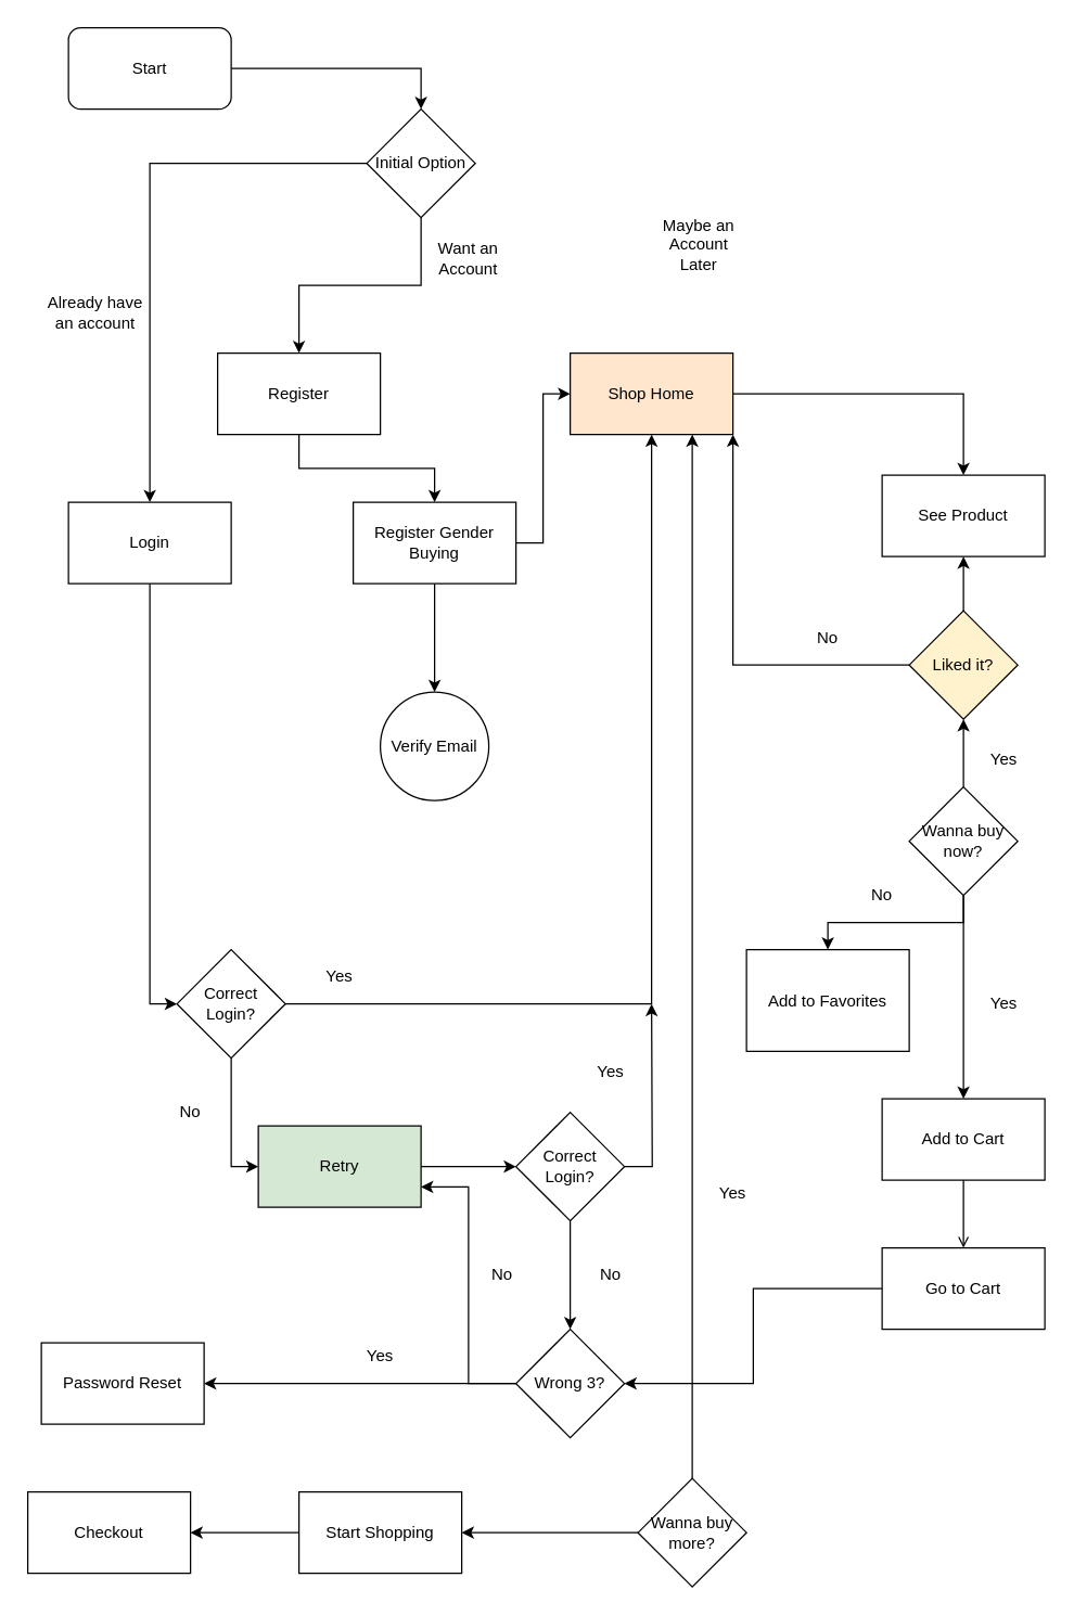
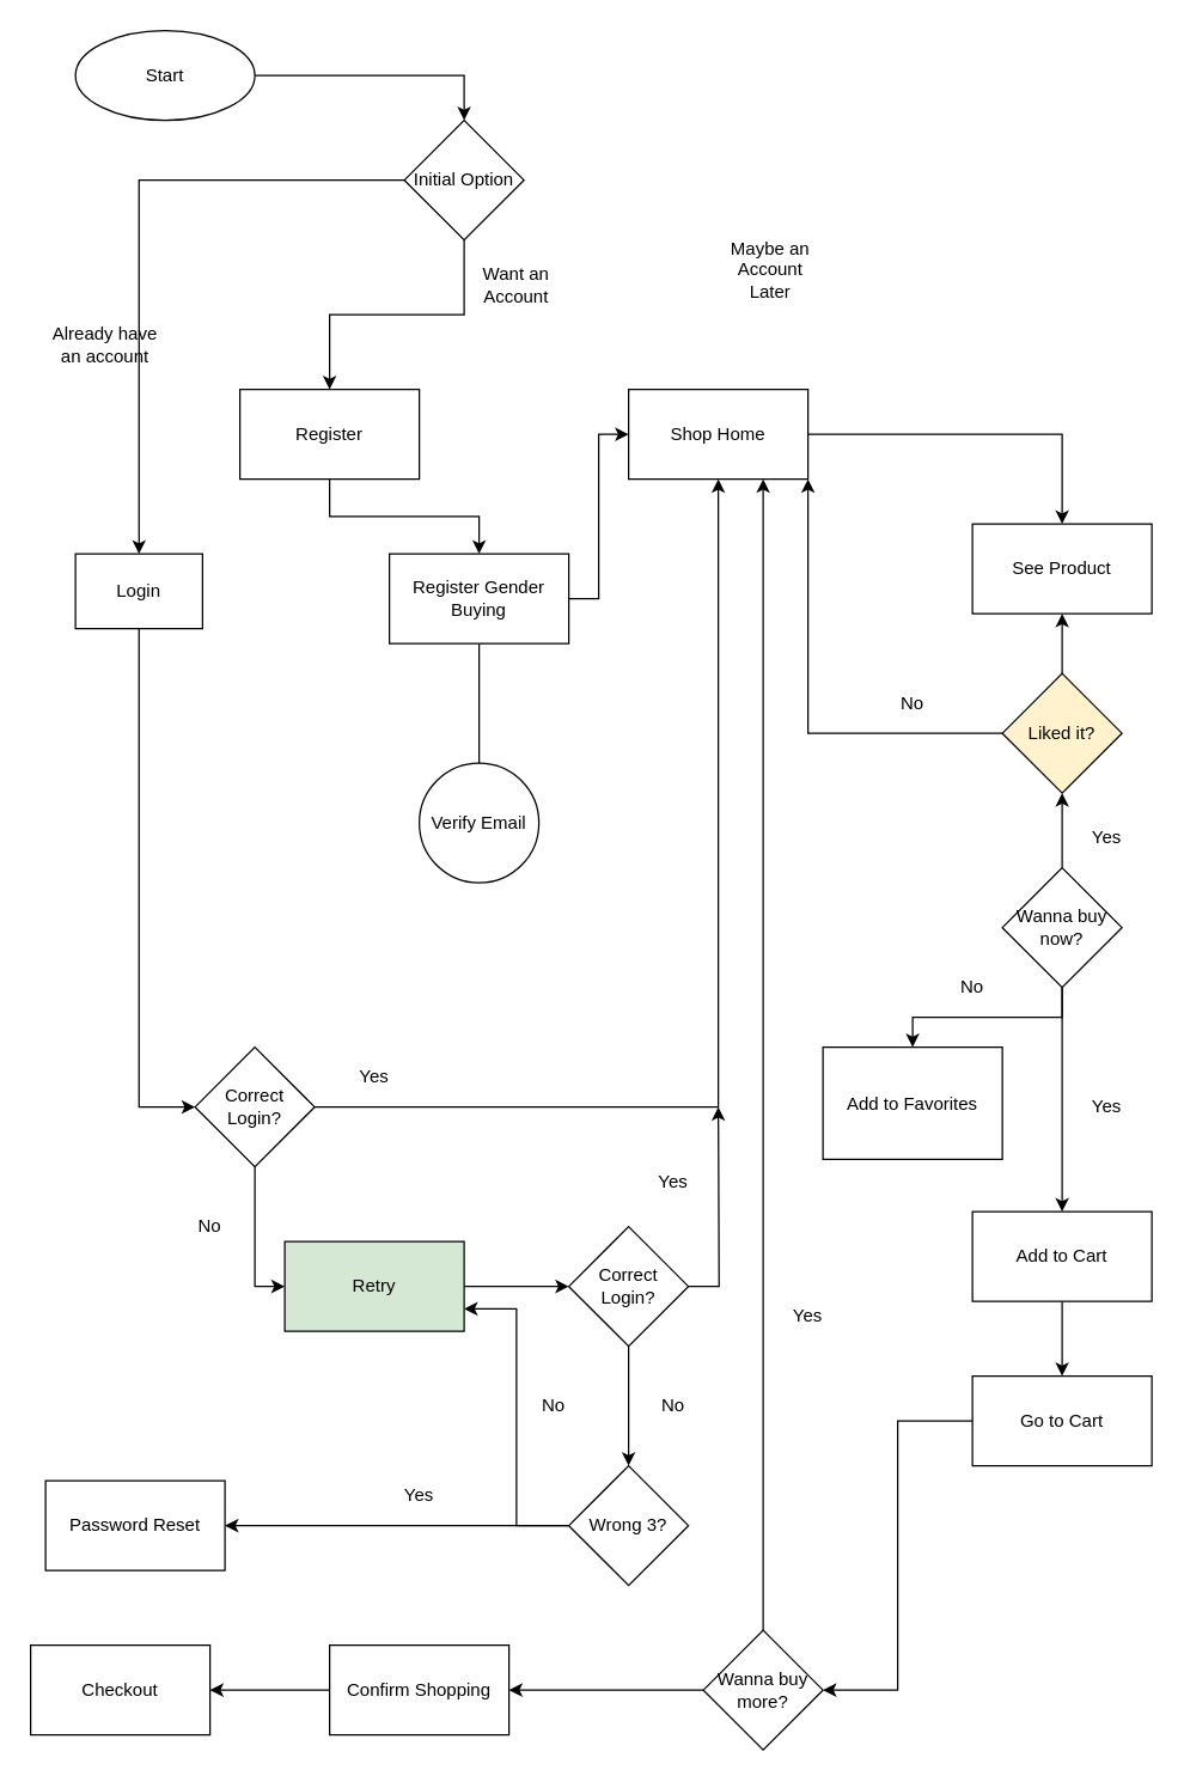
  <mxCell id="0" />
  <mxCell id="1" parent="0" />
  <mxCell id="2" style="edgeStyle=orthogonalEdgeStyle;rounded=0;orthogonalLoop=1;jettySize=auto;html=1;entryX=0.5;entryY=0;entryDx=0;entryDy=0;" edge="1" parent="1" source="3" target="32"><mxGeometry relative="1" as="geometry" /></mxCell>
- <mxCell id="3" value="Start" style="rounded=1;whiteSpace=wrap;html=1;" vertex="1" parent="1"><mxGeometry x="50" y="20" width="120" height="60" as="geometry" /></mxCell>
+ <mxCell id="3" value="Start" style="ellipse;whiteSpace=wrap;html=1;" vertex="1" parent="1"><mxGeometry x="50" y="20" width="120" height="60" as="geometry" /></mxCell>
  <mxCell id="4" style="edgeStyle=orthogonalEdgeStyle;rounded=0;orthogonalLoop=1;jettySize=auto;html=1;entryX=0;entryY=0.5;entryDx=0;entryDy=0;" edge="1" parent="1" source="5" target="20"><mxGeometry relative="1" as="geometry" /></mxCell>
- <mxCell id="5" value="Login" style="rounded=0;whiteSpace=wrap;html=1;" vertex="1" parent="1"><mxGeometry x="50" y="370" width="120" height="60" as="geometry" /></mxCell>
+ <mxCell id="5" value="Login" style="rounded=0;whiteSpace=wrap;html=1;" vertex="1" parent="1"><mxGeometry x="50" y="370" width="85" height="50" as="geometry" /></mxCell>
  <mxCell id="6" style="edgeStyle=orthogonalEdgeStyle;rounded=0;orthogonalLoop=1;jettySize=auto;html=1;entryX=0.5;entryY=0;entryDx=0;entryDy=0;" edge="1" parent="1" source="7" target="55"><mxGeometry relative="1" as="geometry" /></mxCell>
  <mxCell id="7" value="Register" style="rounded=0;whiteSpace=wrap;html=1;" vertex="1" parent="1"><mxGeometry x="160" y="260" width="120" height="60" as="geometry" /></mxCell>
- <mxCell id="8" style="edgeStyle=orthogonalEdgeStyle;rounded=0;orthogonalLoop=1;jettySize=auto;html=1;" edge="1" parent="1" source="9" target="25"><mxGeometry relative="1" as="geometry" /></mxCell>
+ <mxCell id="8" style="edgeStyle=orthogonalEdgeStyle;rounded=0;orthogonalLoop=1;jettySize=auto;html=1;entryX=1;entryY=0.5;entryDx=0;entryDy=0;" edge="1" parent="1" source="9" target="50"><mxGeometry relative="1" as="geometry" /></mxCell>
  <mxCell id="9" value="Go to Cart" style="rounded=0;whiteSpace=wrap;html=1;" vertex="1" parent="1"><mxGeometry x="650" y="920" width="120" height="60" as="geometry" /></mxCell>
  <mxCell id="10" style="edgeStyle=orthogonalEdgeStyle;rounded=0;orthogonalLoop=1;jettySize=auto;html=1;entryX=1;entryY=0.5;entryDx=0;entryDy=0;" edge="1" parent="1" source="11" target="12"><mxGeometry relative="1" as="geometry" /></mxCell>
- <mxCell id="11" value="Start Shopping" style="rounded=0;whiteSpace=wrap;html=1;" vertex="1" parent="1"><mxGeometry x="220" y="1100" width="120" height="60" as="geometry" /></mxCell>
+ <mxCell id="11" value="Confirm Shopping" style="rounded=0;whiteSpace=wrap;html=1;" vertex="1" parent="1"><mxGeometry x="220" y="1100" width="120" height="60" as="geometry" /></mxCell>
  <mxCell id="12" value="Checkout" style="rounded=0;whiteSpace=wrap;html=1;" vertex="1" parent="1"><mxGeometry x="20" y="1100" width="120" height="60" as="geometry" /></mxCell>
  <mxCell id="13" value="See Product" style="rounded=0;whiteSpace=wrap;html=1;" vertex="1" parent="1"><mxGeometry x="650" y="350" width="120" height="60" as="geometry" /></mxCell>
- <mxCell id="14" style="edgeStyle=orthogonalEdgeStyle;rounded=0;orthogonalLoop=1;jettySize=auto;html=1;exitX=0.5;exitY=1;exitDx=0;exitDy=0;entryX=0.5;entryY=0;entryDx=0;entryDy=0;endArrow=open;" edge="1" parent="1" source="15" target="9"><mxGeometry relative="1" as="geometry" /></mxCell>
+ <mxCell id="14" style="edgeStyle=orthogonalEdgeStyle;rounded=0;orthogonalLoop=1;jettySize=auto;html=1;exitX=0.5;exitY=1;exitDx=0;exitDy=0;entryX=0.5;entryY=0;entryDx=0;entryDy=0;" edge="1" parent="1" source="15" target="9"><mxGeometry relative="1" as="geometry" /></mxCell>
  <mxCell id="15" value="Add to Cart" style="rounded=0;whiteSpace=wrap;html=1;" vertex="1" parent="1"><mxGeometry x="650" y="810" width="120" height="60" as="geometry" /></mxCell>
  <mxCell id="16" style="edgeStyle=orthogonalEdgeStyle;rounded=0;orthogonalLoop=1;jettySize=auto;html=1;entryX=0.5;entryY=0;entryDx=0;entryDy=0;" edge="1" parent="1" source="17" target="13"><mxGeometry relative="1" as="geometry" /></mxCell>
- <mxCell id="17" value="Shop Home" style="rounded=0;whiteSpace=wrap;html=1;fillColor=#ffe6cc;" vertex="1" parent="1"><mxGeometry x="420" y="260" width="120" height="60" as="geometry" /></mxCell>
+ <mxCell id="17" value="Shop Home" style="rounded=0;whiteSpace=wrap;html=1;" vertex="1" parent="1"><mxGeometry x="420" y="260" width="120" height="60" as="geometry" /></mxCell>
  <mxCell id="18" style="edgeStyle=orthogonalEdgeStyle;rounded=0;orthogonalLoop=1;jettySize=auto;html=1;entryX=0;entryY=0.5;entryDx=0;entryDy=0;" edge="1" parent="1" source="20" target="22"><mxGeometry relative="1" as="geometry" /></mxCell>
  <mxCell id="19" style="edgeStyle=orthogonalEdgeStyle;rounded=0;orthogonalLoop=1;jettySize=auto;html=1;entryX=0.5;entryY=1;entryDx=0;entryDy=0;" edge="1" parent="1" source="20" target="17"><mxGeometry relative="1" as="geometry" /></mxCell>
  <mxCell id="20" value="Correct Login?" style="rhombus;whiteSpace=wrap;html=1;" vertex="1" parent="1"><mxGeometry x="130" y="700" width="80" height="80" as="geometry" /></mxCell>
  <mxCell id="21" style="edgeStyle=orthogonalEdgeStyle;rounded=0;orthogonalLoop=1;jettySize=auto;html=1;exitX=1;exitY=0.5;exitDx=0;exitDy=0;entryX=0;entryY=0.5;entryDx=0;entryDy=0;" edge="1" parent="1" source="22" target="59"><mxGeometry relative="1" as="geometry" /></mxCell>
  <mxCell id="22" value="Retry" style="rounded=0;whiteSpace=wrap;html=1;fillColor=#d5e8d4;" vertex="1" parent="1"><mxGeometry x="190" y="830" width="120" height="60" as="geometry" /></mxCell>
  <mxCell id="23" style="edgeStyle=orthogonalEdgeStyle;rounded=0;orthogonalLoop=1;jettySize=auto;html=1;entryX=1;entryY=0.5;entryDx=0;entryDy=0;" edge="1" parent="1" source="25" target="26"><mxGeometry relative="1" as="geometry" /></mxCell>
  <mxCell id="24" style="edgeStyle=orthogonalEdgeStyle;rounded=0;orthogonalLoop=1;jettySize=auto;html=1;entryX=1;entryY=0.75;entryDx=0;entryDy=0;" edge="1" parent="1" source="25" target="22"><mxGeometry relative="1" as="geometry" /></mxCell>
  <mxCell id="25" value="Wrong 3?" style="rhombus;whiteSpace=wrap;html=1;" vertex="1" parent="1"><mxGeometry x="380" y="980" width="80" height="80" as="geometry" /></mxCell>
  <mxCell id="26" value="Password Reset" style="rounded=0;whiteSpace=wrap;html=1;" vertex="1" parent="1"><mxGeometry x="30" y="990" width="120" height="60" as="geometry" /></mxCell>
  <mxCell id="27" style="edgeStyle=orthogonalEdgeStyle;rounded=0;orthogonalLoop=1;jettySize=auto;html=1;entryX=0.5;entryY=1;entryDx=0;entryDy=0;" edge="1" parent="1" source="29" target="13"><mxGeometry relative="1" as="geometry" /></mxCell>
  <mxCell id="28" style="edgeStyle=orthogonalEdgeStyle;rounded=0;orthogonalLoop=1;jettySize=auto;html=1;entryX=1;entryY=1;entryDx=0;entryDy=0;" edge="1" parent="1" source="29" target="17"><mxGeometry relative="1" as="geometry" /></mxCell>
  <mxCell id="29" value="Liked it?" style="rhombus;whiteSpace=wrap;html=1;fillColor=#fff2cc;" vertex="1" parent="1"><mxGeometry x="670" y="450" width="80" height="80" as="geometry" /></mxCell>
  <mxCell id="30" style="edgeStyle=orthogonalEdgeStyle;rounded=0;orthogonalLoop=1;jettySize=auto;html=1;entryX=0.5;entryY=0;entryDx=0;entryDy=0;" edge="1" parent="1" source="32" target="7"><mxGeometry relative="1" as="geometry" /></mxCell>
  <mxCell id="31" style="edgeStyle=orthogonalEdgeStyle;rounded=0;orthogonalLoop=1;jettySize=auto;html=1;entryX=0.5;entryY=0;entryDx=0;entryDy=0;" edge="1" parent="1" source="32" target="5"><mxGeometry relative="1" as="geometry" /></mxCell>
  <mxCell id="32" value="Initial Option" style="rhombus;whiteSpace=wrap;html=1;" vertex="1" parent="1"><mxGeometry x="270" y="80" width="80" height="80" as="geometry" /></mxCell>
  <mxCell id="33" value="Want an Account" style="text;html=1;strokeColor=none;fillColor=none;align=center;verticalAlign=middle;whiteSpace=wrap;rounded=0;" vertex="1" parent="1"><mxGeometry x="300" y="180" width="90" height="20" as="geometry" /></mxCell>
  <mxCell id="34" value="Maybe an Account Later" style="text;html=1;strokeColor=none;fillColor=none;align=center;verticalAlign=middle;whiteSpace=wrap;rounded=0;" vertex="1" parent="1"><mxGeometry x="480" y="170" width="70" height="20" as="geometry" /></mxCell>
  <mxCell id="35" value="Already have an account" style="text;html=1;strokeColor=none;fillColor=none;align=center;verticalAlign=middle;whiteSpace=wrap;rounded=0;" vertex="1" parent="1"><mxGeometry x="30" y="220" width="80" height="20" as="geometry" /></mxCell>
  <mxCell id="36" value="Yes" style="text;html=1;strokeColor=none;fillColor=none;align=center;verticalAlign=middle;whiteSpace=wrap;rounded=0;" vertex="1" parent="1"><mxGeometry x="260" y="990" width="40" height="20" as="geometry" /></mxCell>
  <mxCell id="37" value="No" style="text;html=1;strokeColor=none;fillColor=none;align=center;verticalAlign=middle;whiteSpace=wrap;rounded=0;" vertex="1" parent="1"><mxGeometry x="120" y="810" width="40" height="20" as="geometry" /></mxCell>
  <mxCell id="38" value="Yes" style="text;html=1;strokeColor=none;fillColor=none;align=center;verticalAlign=middle;whiteSpace=wrap;rounded=0;" vertex="1" parent="1"><mxGeometry x="230" y="710" width="40" height="20" as="geometry" /></mxCell>
  <mxCell id="39" value="Yes" style="text;html=1;strokeColor=none;fillColor=none;align=center;verticalAlign=middle;whiteSpace=wrap;rounded=0;" vertex="1" parent="1"><mxGeometry x="720" y="550" width="40" height="20" as="geometry" /></mxCell>
  <mxCell id="40" value="No" style="text;html=1;strokeColor=none;fillColor=none;align=center;verticalAlign=middle;whiteSpace=wrap;rounded=0;" vertex="1" parent="1"><mxGeometry x="590" y="460" width="40" height="20" as="geometry" /></mxCell>
  <mxCell id="41" value="Add to Favorites" style="rounded=0;whiteSpace=wrap;html=1;" vertex="1" parent="1"><mxGeometry x="550" y="700" width="120" height="75" as="geometry" /></mxCell>
  <mxCell id="42" style="edgeStyle=orthogonalEdgeStyle;rounded=0;orthogonalLoop=1;jettySize=auto;html=1;entryX=0.5;entryY=1;entryDx=0;entryDy=0;" edge="1" parent="1" source="45" target="29"><mxGeometry relative="1" as="geometry" /></mxCell>
  <mxCell id="43" style="edgeStyle=orthogonalEdgeStyle;rounded=0;orthogonalLoop=1;jettySize=auto;html=1;entryX=0.5;entryY=0;entryDx=0;entryDy=0;" edge="1" parent="1" source="45" target="41"><mxGeometry relative="1" as="geometry" /></mxCell>
  <mxCell id="44" style="edgeStyle=orthogonalEdgeStyle;rounded=0;orthogonalLoop=1;jettySize=auto;html=1;exitX=0.5;exitY=1;exitDx=0;exitDy=0;entryX=0.5;entryY=0;entryDx=0;entryDy=0;" edge="1" parent="1" source="45" target="15"><mxGeometry relative="1" as="geometry" /></mxCell>
  <mxCell id="45" value="Wanna buy now?" style="rhombus;whiteSpace=wrap;html=1;" vertex="1" parent="1"><mxGeometry x="670" y="580" width="80" height="80" as="geometry" /></mxCell>
  <mxCell id="46" value="No" style="text;html=1;strokeColor=none;fillColor=none;align=center;verticalAlign=middle;whiteSpace=wrap;rounded=0;" vertex="1" parent="1"><mxGeometry x="630" y="650" width="40" height="20" as="geometry" /></mxCell>
  <mxCell id="47" value="Yes" style="text;html=1;strokeColor=none;fillColor=none;align=center;verticalAlign=middle;whiteSpace=wrap;rounded=0;" vertex="1" parent="1"><mxGeometry x="720" y="730" width="40" height="20" as="geometry" /></mxCell>
  <mxCell id="48" style="edgeStyle=orthogonalEdgeStyle;rounded=0;orthogonalLoop=1;jettySize=auto;html=1;entryX=0.75;entryY=1;entryDx=0;entryDy=0;" edge="1" parent="1" source="50" target="17"><mxGeometry relative="1" as="geometry" /></mxCell>
  <mxCell id="49" style="edgeStyle=orthogonalEdgeStyle;rounded=0;orthogonalLoop=1;jettySize=auto;html=1;entryX=1;entryY=0.5;entryDx=0;entryDy=0;" edge="1" parent="1" source="50" target="11"><mxGeometry relative="1" as="geometry" /></mxCell>
  <mxCell id="50" value="Wanna buy more?" style="rhombus;whiteSpace=wrap;html=1;" vertex="1" parent="1"><mxGeometry x="470" y="1090" width="80" height="80" as="geometry" /></mxCell>
  <mxCell id="51" value="Yes" style="text;html=1;strokeColor=none;fillColor=none;align=center;verticalAlign=middle;whiteSpace=wrap;rounded=0;" vertex="1" parent="1"><mxGeometry x="520" y="870" width="40" height="20" as="geometry" /></mxCell>
  <mxCell id="52" value="No" style="text;html=1;strokeColor=none;fillColor=none;align=center;verticalAlign=middle;whiteSpace=wrap;rounded=0;" vertex="1" parent="1"><mxGeometry x="430" y="930" width="40" height="20" as="geometry" /></mxCell>
- <mxCell id="53" style="edgeStyle=orthogonalEdgeStyle;rounded=0;orthogonalLoop=1;jettySize=auto;html=1;entryX=0.5;entryY=0;entryDx=0;entryDy=0;" edge="1" parent="1" source="55" target="56"><mxGeometry relative="1" as="geometry" /></mxCell>
+ <mxCell id="53" style="edgeStyle=orthogonalEdgeStyle;rounded=0;orthogonalLoop=1;jettySize=auto;html=1;entryX=0.5;entryY=0;entryDx=0;entryDy=0;endArrow=none;" edge="1" parent="1" source="55" target="56"><mxGeometry relative="1" as="geometry" /></mxCell>
  <mxCell id="54" style="edgeStyle=orthogonalEdgeStyle;rounded=0;orthogonalLoop=1;jettySize=auto;html=1;entryX=0;entryY=0.5;entryDx=0;entryDy=0;" edge="1" parent="1" source="55" target="17"><mxGeometry relative="1" as="geometry" /></mxCell>
  <mxCell id="55" value="Register Gender Buying" style="rounded=0;whiteSpace=wrap;html=1;" vertex="1" parent="1"><mxGeometry x="260" y="370" width="120" height="60" as="geometry" /></mxCell>
  <mxCell id="56" value="Verify Email" style="ellipse;whiteSpace=wrap;html=1;aspect=fixed;" vertex="1" parent="1"><mxGeometry x="280" y="510" width="80" height="80" as="geometry" /></mxCell>
  <mxCell id="57" style="edgeStyle=orthogonalEdgeStyle;rounded=0;orthogonalLoop=1;jettySize=auto;html=1;entryX=0.5;entryY=0;entryDx=0;entryDy=0;" edge="1" parent="1" source="59" target="25"><mxGeometry relative="1" as="geometry" /></mxCell>
  <mxCell id="58" style="edgeStyle=orthogonalEdgeStyle;rounded=0;orthogonalLoop=1;jettySize=auto;html=1;" edge="1" parent="1" source="59"><mxGeometry relative="1" as="geometry"><mxPoint x="480" y="740" as="targetPoint" /></mxGeometry></mxCell>
  <mxCell id="59" value="Correct Login?" style="rhombus;whiteSpace=wrap;html=1;" vertex="1" parent="1"><mxGeometry x="380" y="820" width="80" height="80" as="geometry" /></mxCell>
  <mxCell id="60" value="Yes" style="text;html=1;strokeColor=none;fillColor=none;align=center;verticalAlign=middle;whiteSpace=wrap;rounded=0;" vertex="1" parent="1"><mxGeometry x="430" y="780" width="40" height="20" as="geometry" /></mxCell>
  <mxCell id="61" value="No" style="text;html=1;strokeColor=none;fillColor=none;align=center;verticalAlign=middle;whiteSpace=wrap;rounded=0;" vertex="1" parent="1"><mxGeometry x="350" y="930" width="40" height="20" as="geometry" /></mxCell>
